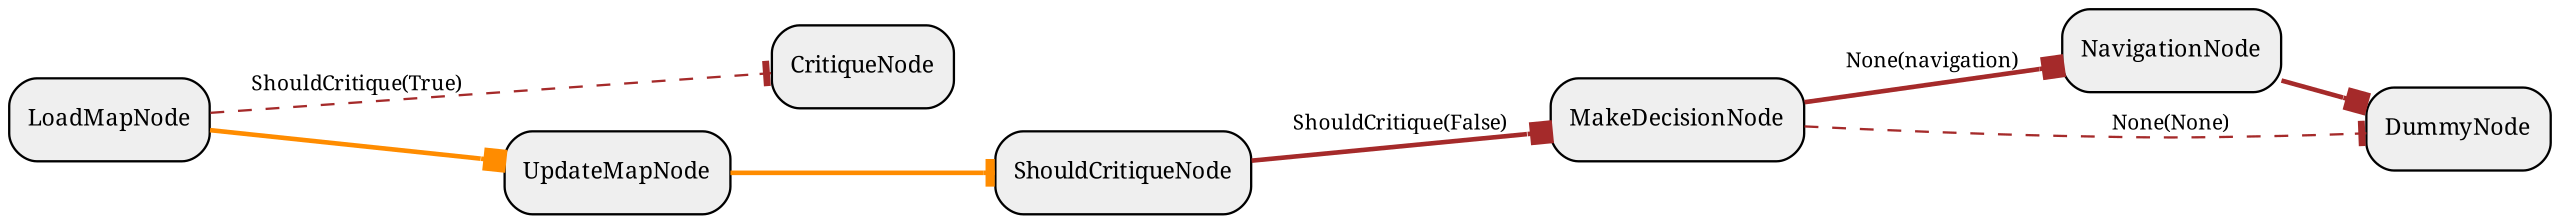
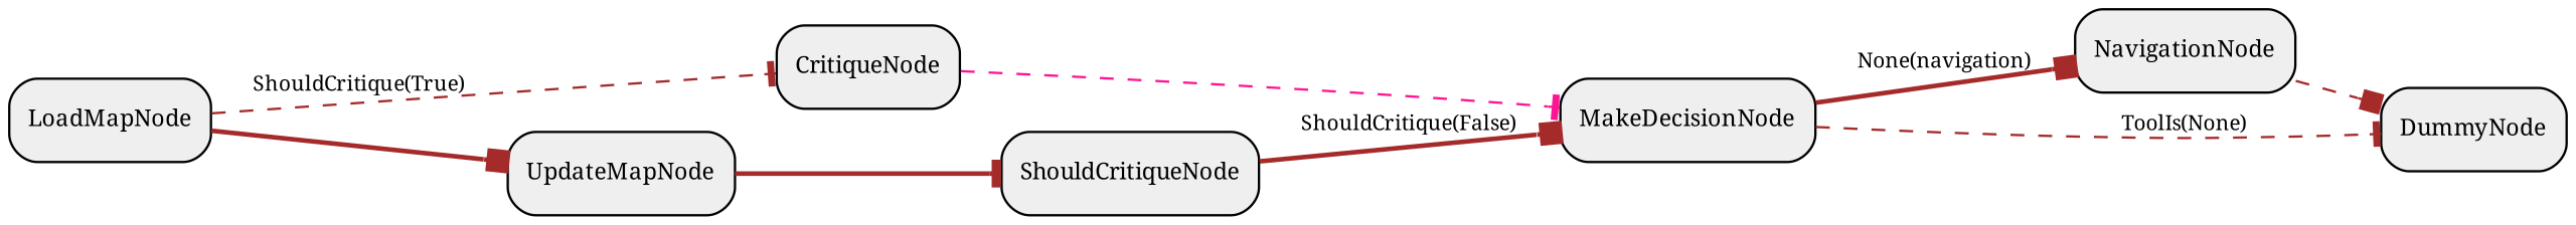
  digraph {
    compound=true
    fontname="Noto Serif"
    rankdir=LR
    node [fillcolor="#EFEFEF" fontname="Noto Serif" fontsize=10 shape=box style="rounded,filled"]
    edge [arrowhead=box color=brown fontname="Noto Serif" fontsize=9 style=bold]
    n1 [label=MakeDecisionNode]
    n2 [label=NavigationNode]
    n3 [label=DummyNode]
    n4 [label=ShouldCritiqueNode]
    n5 [label=CritiqueNode]
    n6 [label=LoadMapNode]
    n7 [label=UpdateMapNode]
    n1 -> n2 [label="None(navigation)"]
-   n1 -> n3 [arrowhead=tee label="None(None)" style=dashed]
-   n2 -> n3
+   n1 -> n3 [arrowhead=tee label="ToolIs(None)" style=dashed]
+   n2 -> n3 [style=dashed]
    n4 -> n1 [label="ShouldCritique(False)"]
+   n5 -> n1 [arrowhead=tee color=deeppink style=dashed]
    n6 -> n5 [arrowhead=tee label="ShouldCritique(True)" style=dashed]
-   n6 -> n7 [color=darkorange]
-   n7 -> n4 [arrowhead=tee color=darkorange]
+   n6 -> n7
+   n7 -> n4 [arrowhead=tee]
  }
